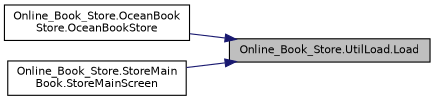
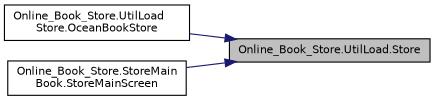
  digraph {
    rankdir=RL
    node [color=black fillcolor=white fontname=Helvetica fontsize=10 shape=record style=filled]
    edge [color=midnightblue dir=back fontname=Helvetica fontsize=10 labelfontname=Helvetica labelfontsize=10 style=solid]
-   n1 [fillcolor=grey75 fontcolor=black height=0.2 label="Online_Book_Store.UtilLoad.Load" width=0.4]
-   n2 [height=0.2 label="Online_Book_Store.OceanBook\lStore.OceanBookStore" width=0.4]
+   n1 [fillcolor=grey75 fontcolor=black height=0.2 label="Online_Book_Store.UtilLoad.Store" width=0.4]
+   n2 [height=0.2 label="Online_Book_Store.UtilLoad\lStore.OceanBookStore" width=0.4]
    n3 [height=0.2 label="Online_Book_Store.StoreMain\lBook.StoreMainScreen" width=0.4]
    n1 -> n2
    n1 -> n3
  }
